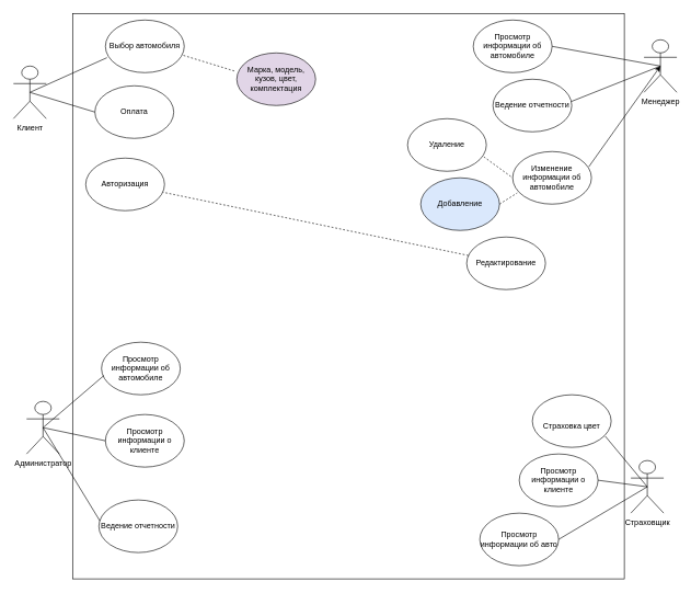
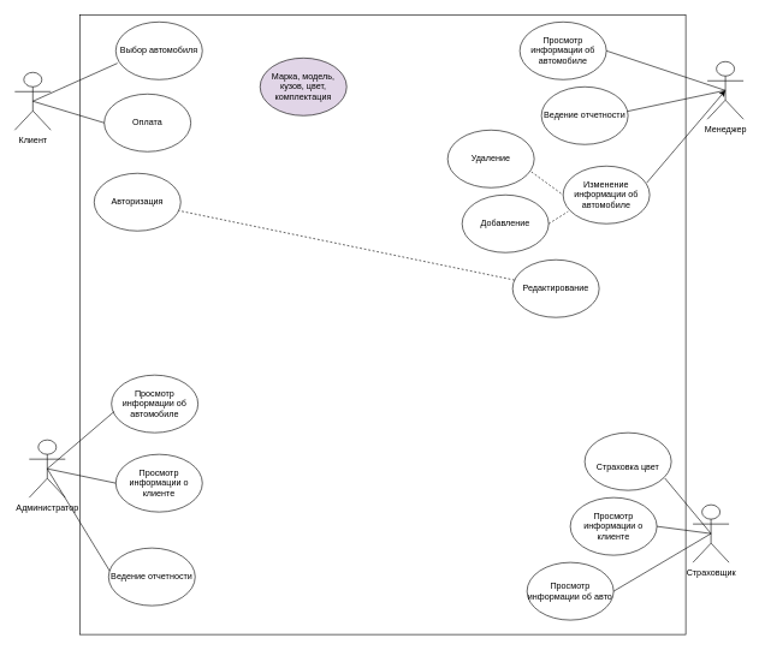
  <mxCell id="0" />
  <mxCell id="1" parent="0" />
  <mxCell id="2" value="" style="rounded=0;whiteSpace=wrap;html=1;" vertex="1" parent="1"><mxGeometry x="110" y="20" width="840" height="860" as="geometry" /></mxCell>
  <mxCell id="3" value="Клиент" style="shape=umlActor;verticalLabelPosition=bottom;verticalAlign=top;html=1;outlineConnect=0;" vertex="1" parent="1"><mxGeometry x="20" y="100" width="50" height="80" as="geometry" /></mxCell>
  <mxCell id="4" value="Администратор" style="shape=umlActor;verticalLabelPosition=bottom;verticalAlign=top;html=1;outlineConnect=0;" vertex="1" parent="1"><mxGeometry x="40" y="610" width="50" height="80" as="geometry" /></mxCell>
- <mxCell id="5" value="Менеджер" style="shape=umlActor;verticalLabelPosition=bottom;verticalAlign=top;html=1;outlineConnect=0;" vertex="1" parent="1"><mxGeometry x="980" y="60" width="50" height="80" as="geometry" /></mxCell>
+ <mxCell id="5" value="Менеджер" style="shape=umlActor;verticalLabelPosition=bottom;verticalAlign=top;html=1;outlineConnect=0;" vertex="1" parent="1"><mxGeometry x="980" y="85" width="50" height="80" as="geometry" /></mxCell>
  <mxCell id="6" value="Страховщик" style="shape=umlActor;verticalLabelPosition=bottom;verticalAlign=top;html=1;outlineConnect=0;" vertex="1" parent="1"><mxGeometry x="960" y="700" width="50" height="80" as="geometry" /></mxCell>
  <mxCell id="7" value="Выбор автомобиля" style="ellipse;whiteSpace=wrap;html=1;" vertex="1" parent="1"><mxGeometry x="160" y="30" width="120" height="80" as="geometry" /></mxCell>
  <mxCell id="8" value="Оплата" style="ellipse;whiteSpace=wrap;html=1;" vertex="1" parent="1"><mxGeometry x="144" y="130" width="120" height="80" as="geometry" /></mxCell>
  <mxCell id="9" value="Авторизация" style="ellipse;whiteSpace=wrap;html=1;" vertex="1" parent="1"><mxGeometry x="130" y="240" width="120" height="80" as="geometry" /></mxCell>
- <mxCell id="10" value="" style="endArrow=none;dashed=1;html=1;rounded=0;exitX=0.99;exitY=0.672;exitDx=0;exitDy=0;exitPerimeter=0;entryX=-0.02;entryY=0.349;entryDx=0;entryDy=0;entryPerimeter=0;" edge="1" parent="1" source="7" target="11"><mxGeometry width="50" height="50" relative="1" as="geometry"><mxPoint x="330" y="220" as="sourcePoint" /><mxPoint x="380" y="170" as="targetPoint" /></mxGeometry></mxCell>
  <mxCell id="11" value="Марка, модель, кузов, цвет, комплектация" style="ellipse;whiteSpace=wrap;html=1;fillColor=#e1d5e7;" vertex="1" parent="1"><mxGeometry x="360" y="80" width="120" height="80" as="geometry" /></mxCell>
  <mxCell id="12" value="" style="endArrow=none;html=1;rounded=0;entryX=0.019;entryY=0.716;entryDx=0;entryDy=0;entryPerimeter=0;exitX=0.5;exitY=0.5;exitDx=0;exitDy=0;exitPerimeter=0;" edge="1" parent="1" source="3" target="7"><mxGeometry width="50" height="50" relative="1" as="geometry"><mxPoint x="-110" y="420" as="sourcePoint" /><mxPoint x="-60" y="370" as="targetPoint" /></mxGeometry></mxCell>
  <mxCell id="13" value="" style="endArrow=none;html=1;rounded=0;entryX=0;entryY=0.5;entryDx=0;entryDy=0;exitX=0.5;exitY=0.5;exitDx=0;exitDy=0;exitPerimeter=0;" edge="1" parent="1" source="3" target="8"><mxGeometry width="50" height="50" relative="1" as="geometry"><mxPoint x="55" y="150" as="sourcePoint" /><mxPoint x="172.28" y="97.28" as="targetPoint" /></mxGeometry></mxCell>
  <mxCell id="14" value="Просмотр информации об автомобиле" style="ellipse;whiteSpace=wrap;html=1;" vertex="1" parent="1"><mxGeometry x="154" y="520" width="120" height="80" as="geometry" /></mxCell>
  <mxCell id="15" value="Просмотр информации о клиенте" style="ellipse;whiteSpace=wrap;html=1;" vertex="1" parent="1"><mxGeometry x="160" y="630" width="120" height="80" as="geometry" /></mxCell>
  <mxCell id="16" value="Ведение отчетности" style="ellipse;whiteSpace=wrap;html=1;" vertex="1" parent="1"><mxGeometry x="150" y="760" width="120" height="80" as="geometry" /></mxCell>
  <mxCell id="17" value="" style="endArrow=none;html=1;rounded=0;exitX=0.5;exitY=0.5;exitDx=0;exitDy=0;exitPerimeter=0;entryX=0.03;entryY=0.635;entryDx=0;entryDy=0;entryPerimeter=0;" edge="1" parent="1" source="4" target="14"><mxGeometry width="50" height="50" relative="1" as="geometry"><mxPoint y="620" as="sourcePoint" x="-140" /><mxPoint x="-90" y="570" as="targetPoint" /></mxGeometry></mxCell>
  <mxCell id="18" value="" style="endArrow=none;html=1;rounded=0;exitX=0.5;exitY=0.5;exitDx=0;exitDy=0;exitPerimeter=0;entryX=0;entryY=0.5;entryDx=0;entryDy=0;" edge="1" parent="1" source="4" target="15"><mxGeometry width="50" height="50" relative="1" as="geometry"><mxPoint x="75" y="660" as="sourcePoint" /><mxPoint x="167.6" y="580.8" as="targetPoint" /></mxGeometry></mxCell>
  <mxCell id="19" value="" style="endArrow=none;html=1;rounded=0;exitX=0.5;exitY=0.5;exitDx=0;exitDy=0;exitPerimeter=0;entryX=0.014;entryY=0.4;entryDx=0;entryDy=0;entryPerimeter=0;" edge="1" parent="1" source="4" target="16"><mxGeometry width="50" height="50" relative="1" as="geometry"><mxPoint x="85" y="670" as="sourcePoint" /><mxPoint x="177.6" y="590.8" as="targetPoint" /></mxGeometry></mxCell>
  <mxCell id="20" value="Изменение информации об автомобиле" style="ellipse;whiteSpace=wrap;html=1;" vertex="1" parent="1"><mxGeometry x="780" y="230" width="120" height="80" as="geometry" /></mxCell>
  <mxCell id="21" value="Просмотр информации об автомобиле" style="ellipse;whiteSpace=wrap;html=1;" vertex="1" parent="1"><mxGeometry x="720" y="30" width="120" height="80" as="geometry" /></mxCell>
  <mxCell id="22" value="Ведение отчетности" style="ellipse;whiteSpace=wrap;html=1;" vertex="1" parent="1"><mxGeometry x="750" y="120" width="120" height="80" as="geometry" /></mxCell>
  <mxCell id="23" value="" style="endArrow=none;html=1;rounded=0;entryX=0.5;entryY=0.5;entryDx=0;entryDy=0;entryPerimeter=0;exitX=1;exitY=0.5;exitDx=0;exitDy=0;" edge="1" parent="1" source="21" target="5"><mxGeometry width="50" height="50" relative="1" as="geometry"><mxPoint x="660" y="450" as="sourcePoint" /><mxPoint x="710" y="400" as="targetPoint" /></mxGeometry></mxCell>
  <mxCell id="24" value="" style="endArrow=none;html=1;rounded=0;entryX=0.5;entryY=0.5;entryDx=0;entryDy=0;entryPerimeter=0;exitX=0.992;exitY=0.425;exitDx=0;exitDy=0;exitPerimeter=0;" edge="1" parent="1" source="22" target="5"><mxGeometry width="50" height="50" relative="1" as="geometry"><mxPoint x="500" y="420" as="sourcePoint" /><mxPoint x="550" y="370" as="targetPoint" /></mxGeometry></mxCell>
  <mxCell id="25" value="" style="endArrow=classic;html=1;rounded=0;entryX=0.5;entryY=0.5;entryDx=0;entryDy=0;entryPerimeter=0;exitX=0.967;exitY=0.288;exitDx=0;exitDy=0;exitPerimeter=0;" edge="1" parent="1" source="20" target="5"><mxGeometry width="50" height="50" relative="1" as="geometry"><mxPoint x="590" y="490" as="sourcePoint" /><mxPoint x="640" y="440" as="targetPoint" /></mxGeometry></mxCell>
  <mxCell id="26" value="Удаление" style="ellipse;whiteSpace=wrap;html=1;" vertex="1" parent="1"><mxGeometry x="620" y="180" width="120" height="80" as="geometry" /></mxCell>
- <mxCell id="27" value="Добавление" style="ellipse;whiteSpace=wrap;html=1;fillColor=#dae8fc;" vertex="1" parent="1"><mxGeometry x="640" y="270" width="120" height="80" as="geometry" /></mxCell>
+ <mxCell id="27" value="Добавление" style="ellipse;whiteSpace=wrap;html=1;" vertex="1" parent="1"><mxGeometry x="640" y="270" width="120" height="80" as="geometry" /></mxCell>
  <mxCell id="28" value="Редактирование" style="ellipse;whiteSpace=wrap;html=1;" vertex="1" parent="1"><mxGeometry x="710" y="360" width="120" height="80" as="geometry" /></mxCell>
  <mxCell id="29" value="" style="endArrow=none;dashed=1;html=1;rounded=0;entryX=0;entryY=0.5;entryDx=0;entryDy=0;exitX=0.967;exitY=0.725;exitDx=0;exitDy=0;exitPerimeter=0;" edge="1" parent="1" source="26" target="20"><mxGeometry width="50" height="50" relative="1" as="geometry"><mxPoint x="530" y="440" as="sourcePoint" /><mxPoint x="580" y="390" as="targetPoint" /></mxGeometry></mxCell>
  <mxCell id="30" value="" style="endArrow=none;dashed=1;html=1;rounded=0;entryX=0.058;entryY=0.788;entryDx=0;entryDy=0;entryPerimeter=0;exitX=1;exitY=0.5;exitDx=0;exitDy=0;" edge="1" parent="1" source="27" target="20"><mxGeometry width="50" height="50" relative="1" as="geometry"><mxPoint x="570" y="530" as="sourcePoint" /><mxPoint x="620" y="480" as="targetPoint" /></mxGeometry></mxCell>
  <mxCell id="31" value="" style="endArrow=none;dashed=1;html=1;rounded=0;" edge="1" parent="1" source="28" target="9"><mxGeometry width="50" height="50" relative="1" as="geometry"><mxPoint x="300" y="500" as="sourcePoint" /><mxPoint x="350" y="450" as="targetPoint" /></mxGeometry></mxCell>
  <mxCell id="32" value="&lt;br&gt;Страховка цвет" style="ellipse;whiteSpace=wrap;html=1;" vertex="1" parent="1"><mxGeometry x="810" y="600" width="120" height="80" as="geometry" /></mxCell>
  <mxCell id="33" value="Просмотр информации о клиенте" style="ellipse;whiteSpace=wrap;html=1;" vertex="1" parent="1"><mxGeometry x="790" y="690" width="120" height="80" as="geometry" /></mxCell>
  <mxCell id="34" value="Просмотр информации об авто" style="ellipse;whiteSpace=wrap;html=1;" vertex="1" parent="1"><mxGeometry x="730" y="780" width="120" height="80" as="geometry" /></mxCell>
  <mxCell id="35" value="" style="endArrow=none;html=1;rounded=0;entryX=0.5;entryY=0.5;entryDx=0;entryDy=0;entryPerimeter=0;exitX=0.925;exitY=0.788;exitDx=0;exitDy=0;exitPerimeter=0;" edge="1" parent="1" source="32" target="6"><mxGeometry width="50" height="50" relative="1" as="geometry"><mxPoint x="770" y="880" as="sourcePoint" /><mxPoint x="820" y="830" as="targetPoint" /></mxGeometry></mxCell>
  <mxCell id="36" value="" style="endArrow=none;html=1;rounded=0;entryX=0.5;entryY=0.5;entryDx=0;entryDy=0;entryPerimeter=0;exitX=1;exitY=0.5;exitDx=0;exitDy=0;" edge="1" parent="1" source="33" target="6"><mxGeometry width="50" height="50" relative="1" as="geometry"><mxPoint x="931" y="673.04" as="sourcePoint" /><mxPoint x="995" y="750" as="targetPoint" /></mxGeometry></mxCell>
  <mxCell id="37" value="" style="endArrow=none;html=1;rounded=0;entryX=0.5;entryY=0.5;entryDx=0;entryDy=0;entryPerimeter=0;exitX=1;exitY=0.5;exitDx=0;exitDy=0;" edge="1" parent="1" source="34" target="6"><mxGeometry width="50" height="50" relative="1" as="geometry"><mxPoint x="941" y="683.04" as="sourcePoint" /><mxPoint x="1005" y="760" as="targetPoint" /></mxGeometry></mxCell>
